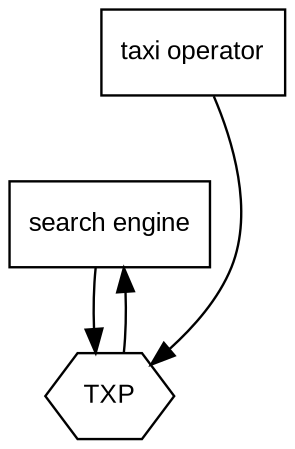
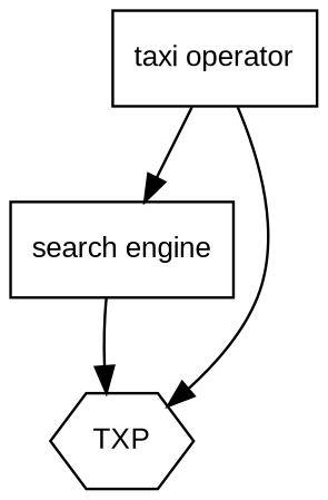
  digraph {
    fontname="Liberation Sans"
    fontsize=10
    rankdir=TB
    node [fontname="Liberation Sans" fontsize=11 shape=box]
    edge [fontname="Liberation Sans"]
    "search engine"
    TXP [shape=hexagon]
    "taxi operator"
    "search engine" -> TXP
-   TXP -> "search engine"
+   "taxi operator" -> "search engine"
    "taxi operator" -> TXP
  }
